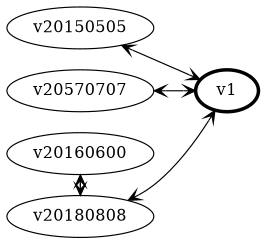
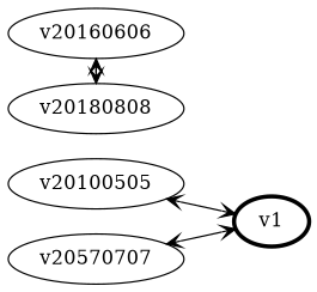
  graph {
    rankdir=LR
    node [group=api shape=ellipse]
    edge [arrowhead=vee arrowtail=vee dir=both]
-   v20150505
-   v20160606 [label=v20160600]
+   v20150505 [label=v20100505]
+   v20160606
    n3 [label=v20570707]
    v20180808
    v1 [penwidth=3 group=""]
    subgraph sub_1 {
      label="API Versions"
      labelloc=t
      rank=same
      v20150505
      v20160606
      n3
      v20180808
    }
    v20150505 -- v1
    v20160606 -- v20180808
    n3 -- v1
-   v20180808 -- v1
  }
